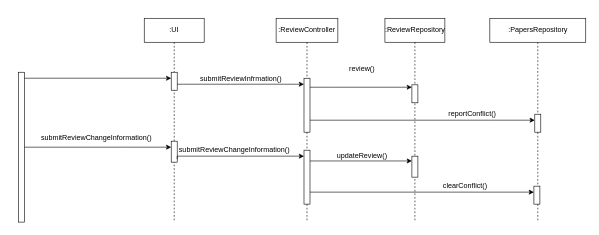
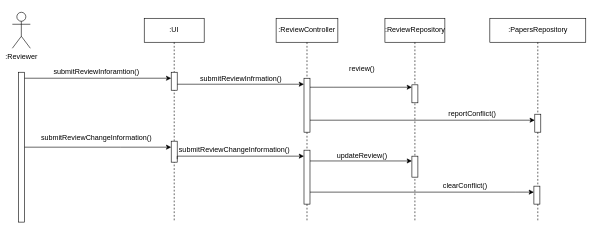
  <mxCell id="0" />
  <mxCell id="1" parent="0" />
  <mxCell id="2" style="shape=umlLifeline;perimeter=lifelinePerimeter;whiteSpace=wrap;html=1;container=1;collapsible=0;recursiveResize=0;outlineConnect=0;" value=":ReviewController" parent="1" vertex="1"><mxGeometry width="103" as="geometry" x="460" y="30" height="340" /></mxCell>
  <mxCell id="3" style="html=1;points=[];perimeter=orthogonalPerimeter;" value="" parent="2" vertex="1"><mxGeometry width="10" as="geometry" x="46.5" y="220" height="90" /></mxCell>
+ <mxCell id="4" style="shape=umlActor;verticalLabelPosition=bottom;labelBackgroundColor=#ffffff;verticalAlign=top;html=1;outlineConnect=0;" value=":Reviewer" parent="1" vertex="1"><mxGeometry width="30" as="geometry" x="20" y="20" height="60" /></mxCell>
  <mxCell id="5" style="edgeStyle=orthogonalEdgeStyle;rounded=0;orthogonalLoop=1;jettySize=auto;html=1;" target="9" value="" parent="1" edge="1" source="7"><mxGeometry as="geometry" relative="1"><Array as="points"><mxPoint x="200" y="130" /><mxPoint x="200" y="130" /></Array></mxGeometry></mxCell>
  <mxCell id="6" style="edgeStyle=orthogonalEdgeStyle;rounded=0;orthogonalLoop=1;jettySize=auto;html=1;" target="10" value="" parent="1" edge="1" source="7"><mxGeometry as="geometry" relative="1"><Array as="points"><mxPoint x="200" y="245" /><mxPoint x="200" y="245" /></Array></mxGeometry></mxCell>
  <mxCell id="7" style="html=1;points=[];perimeter=orthogonalPerimeter;" value="" parent="1" vertex="1"><mxGeometry width="10" as="geometry" x="30" y="120" height="250" /></mxCell>
  <mxCell id="8" style="shape=umlLifeline;perimeter=lifelinePerimeter;whiteSpace=wrap;html=1;container=1;collapsible=0;recursiveResize=0;outlineConnect=0;" value=":UI" parent="1" vertex="1"><mxGeometry width="100" as="geometry" x="240" y="30" height="340" /></mxCell>
  <mxCell id="9" style="html=1;points=[];perimeter=orthogonalPerimeter;" value="" parent="8" vertex="1"><mxGeometry width="10" as="geometry" x="45" y="90" height="30" /></mxCell>
  <mxCell id="10" style="html=1;points=[];perimeter=orthogonalPerimeter;" value="" parent="8" vertex="1"><mxGeometry width="10" as="geometry" x="45" y="205" height="35" /></mxCell>
+ <mxCell id="11" style="text;html=1;align=center;verticalAlign=middle;resizable=0;points=[];autosize=1;" value="submitReviewInforamtion()" parent="1" vertex="1"><mxGeometry width="160" as="geometry" x="80" y="110" height="20" /></mxCell>
  <mxCell id="12" style="edgeStyle=orthogonalEdgeStyle;rounded=0;orthogonalLoop=1;jettySize=auto;html=1;" target="17" value="" parent="1" edge="1" source="14"><mxGeometry as="geometry" relative="1"><Array as="points"><mxPoint x="556.5" y="145" /><mxPoint x="556.5" y="145" /></Array></mxGeometry></mxCell>
  <mxCell id="13" style="edgeStyle=orthogonalEdgeStyle;rounded=0;orthogonalLoop=1;jettySize=auto;html=1;" target="22" value="" parent="1" edge="1"><mxGeometry as="geometry" relative="1"><mxPoint as="sourcePoint" x="516.5" y="200" /><Array as="points"><mxPoint x="816.5" y="200" /><mxPoint x="816.5" y="200" /></Array></mxGeometry></mxCell>
  <mxCell id="14" style="html=1;points=[];perimeter=orthogonalPerimeter;" value="" parent="1" vertex="1"><mxGeometry width="10" as="geometry" x="506.5" y="130" height="90" /></mxCell>
  <mxCell id="15" style="edgeStyle=orthogonalEdgeStyle;rounded=0;orthogonalLoop=1;jettySize=auto;html=1;" target="14" value="" parent="1" edge="1" source="9"><mxGeometry as="geometry" relative="1"><Array as="points"><mxPoint x="420" y="140" /><mxPoint x="420" y="140" /></Array></mxGeometry></mxCell>
  <mxCell id="16" style="shape=umlLifeline;perimeter=lifelinePerimeter;whiteSpace=wrap;html=1;container=1;collapsible=0;recursiveResize=0;outlineConnect=0;" value=":ReviewRepository" parent="1" vertex="1"><mxGeometry width="100" as="geometry" x="641.5" y="30" height="340" /></mxCell>
  <mxCell id="17" style="html=1;points=[];perimeter=orthogonalPerimeter;" value="" parent="16" vertex="1"><mxGeometry width="10" as="geometry" x="45" y="111" height="30" /></mxCell>
  <mxCell id="18" style="html=1;points=[];perimeter=orthogonalPerimeter;" value="" parent="16" vertex="1"><mxGeometry width="10" as="geometry" x="45" y="230" height="35" /></mxCell>
  <mxCell id="19" style="text;html=1;align=center;verticalAlign=middle;resizable=0;points=[];autosize=1;" value="submitReviewInfrmation()" parent="1" vertex="1"><mxGeometry width="150" as="geometry" x="326" y="121" height="20" /></mxCell>
  <mxCell id="20" style="text;html=1;align=center;verticalAlign=middle;resizable=0;points=[];autosize=1;" value="review()" parent="1" vertex="1"><mxGeometry x="572.5" y="105" width="60" as="geometry" height="20" /></mxCell>
  <mxCell id="21" style="shape=umlLifeline;perimeter=lifelinePerimeter;whiteSpace=wrap;html=1;container=1;collapsible=0;recursiveResize=0;outlineConnect=0;" value=":PapersRepository" parent="1" vertex="1"><mxGeometry width="160" as="geometry" x="816.5" y="30" height="340" /></mxCell>
  <mxCell id="22" style="html=1;points=[];perimeter=orthogonalPerimeter;" value="" parent="21" vertex="1"><mxGeometry width="10" as="geometry" x="75" y="160" height="30" /></mxCell>
  <mxCell id="23" style="text;html=1;align=center;verticalAlign=middle;resizable=0;points=[];autosize=1;" value="reportConflict()" parent="1" vertex="1"><mxGeometry width="90" as="geometry" x="741.5" y="180" height="20" /></mxCell>
  <mxCell id="24" style="text;html=1;align=center;verticalAlign=middle;resizable=0;points=[];autosize=1;" value="submitReviewChangeInformation()" parent="1" vertex="1"><mxGeometry width="200" as="geometry" x="60" y="220" height="20" /></mxCell>
  <mxCell id="25" style="edgeStyle=orthogonalEdgeStyle;rounded=0;orthogonalLoop=1;jettySize=auto;html=1;" target="3" value="" parent="1" edge="1"><mxGeometry as="geometry" relative="1"><mxPoint as="sourcePoint" x="295" y="265" /><Array as="points"><mxPoint x="295" y="260" /></Array></mxGeometry></mxCell>
  <mxCell id="26" style="text;html=1;align=center;verticalAlign=middle;resizable=0;points=[];autosize=1;" value="submitReviewChangeInformation()" parent="1" vertex="1"><mxGeometry width="200" as="geometry" x="290" y="240" height="20" /></mxCell>
  <mxCell id="27" style="edgeStyle=orthogonalEdgeStyle;rounded=0;orthogonalLoop=1;jettySize=auto;html=1;" target="18" value="" parent="1" edge="1" source="3"><mxGeometry as="geometry" relative="1"><Array as="points"><mxPoint x="630" y="268" /><mxPoint x="630" y="268" /></Array></mxGeometry></mxCell>
  <mxCell id="28" style="text;html=1;align=center;verticalAlign=middle;resizable=0;points=[];autosize=1;" value="updateReview()" parent="1" vertex="1"><mxGeometry width="100" as="geometry" x="552.5" y="250" height="20" /></mxCell>
  <mxCell id="29" style="html=1;points=[];perimeter=orthogonalPerimeter;" value="" parent="1" vertex="1"><mxGeometry width="10" as="geometry" x="890" y="310" height="30" /></mxCell>
  <mxCell id="30" style="edgeStyle=orthogonalEdgeStyle;rounded=0;orthogonalLoop=1;jettySize=auto;html=1;" target="29" value="" parent="1" edge="1" source="3"><mxGeometry as="geometry" relative="1"><Array as="points"><mxPoint x="860" y="320" /><mxPoint x="860" y="320" /></Array></mxGeometry></mxCell>
  <mxCell id="31" style="text;html=1;align=center;verticalAlign=middle;resizable=0;points=[];autosize=1;" value="clearConflict()" parent="1" vertex="1"><mxGeometry width="90" as="geometry" x="730" y="300" height="20" /></mxCell>
